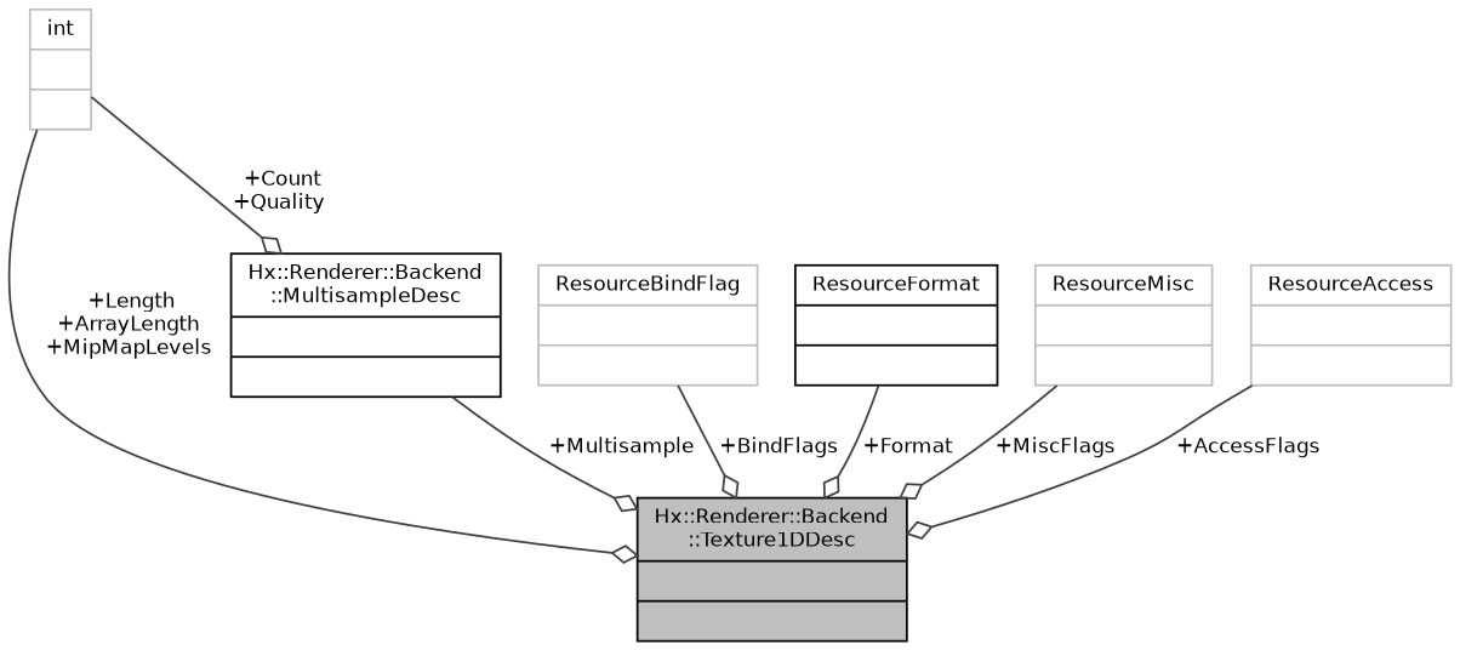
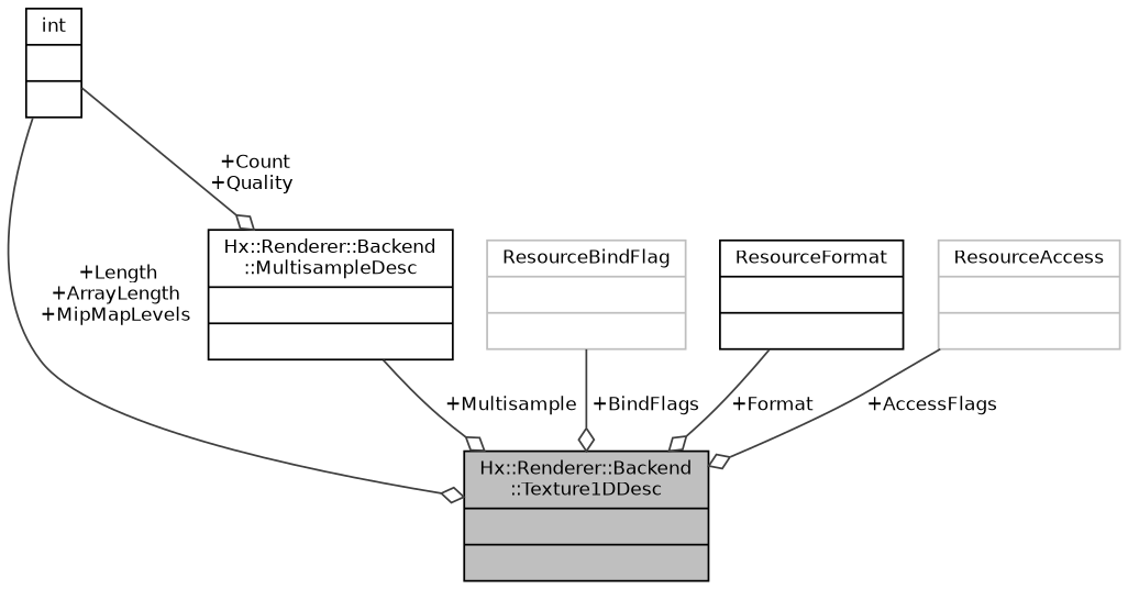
  digraph {
    node [color=grey75 fillcolor=white fontname=Helvetica fontsize=10 shape=record style=filled]
    edge [arrowhead=odiamond color=grey25 fontname=Helvetica fontsize=10 labelfontname=Helvetica labelfontsize=10 style=solid]
    n1 [color=black fillcolor=grey75 fontcolor=black height=0.2 label="{Hx::Renderer::Backend\l::Texture1DDesc\n||}" width=0.4]
    n2 [color=black height=0.2 label="{Hx::Renderer::Backend\l::MultisampleDesc\n||}" width=0.4]
-   n3 [height=0.2 label="{int\n||}" width=0.4]
+   n3 [color=black height=0.2 label="{int\n||}" width=0.4]
    n4 [height=0.2 label="{ResourceBindFlag\n||}" width=0.4]
    n5 [color=black height=0.2 label="{ResourceFormat\n||}" width=0.4]
-   n6 [height=0.2 label="{ResourceMisc\n||}" width=0.4]
    n7 [height=0.2 label="{ResourceAccess\n||}" width=0.4]
    n2 -> n1 [label=" +Multisample"]
    n3 -> n1 [label=" +Length\n+ArrayLength\n+MipMapLevels"]
    n3 -> n2 [label=" +Count\n+Quality"]
    n4 -> n1 [label=" +BindFlags"]
    n5 -> n1 [label=" +Format"]
-   n6 -> n1 [label=" +MiscFlags"]
    n7 -> n1 [label=" +AccessFlags"]
  }
